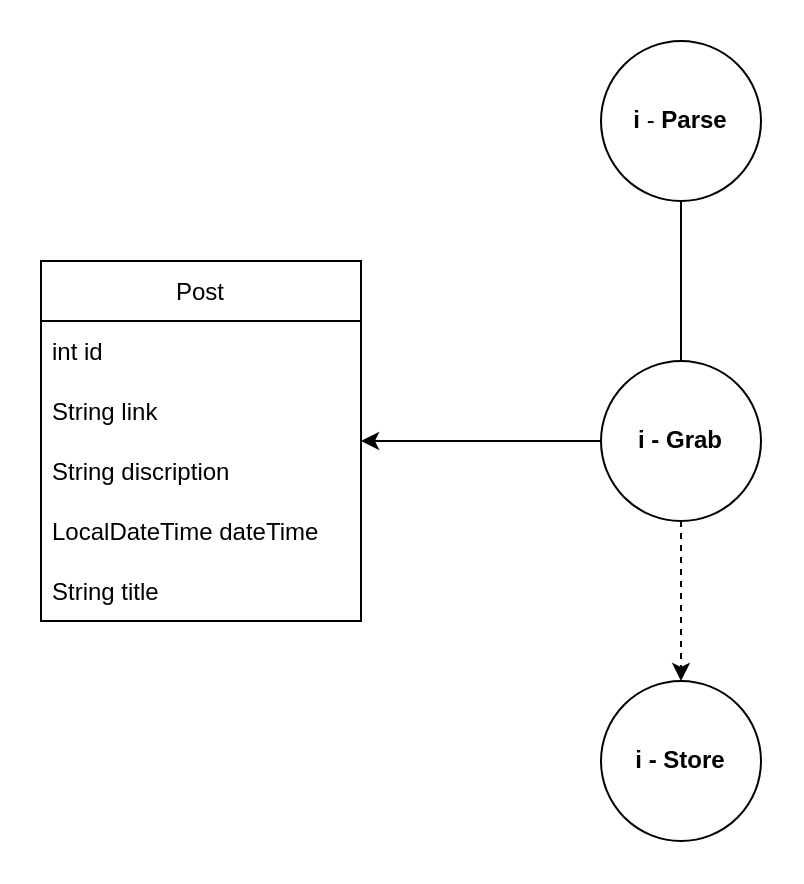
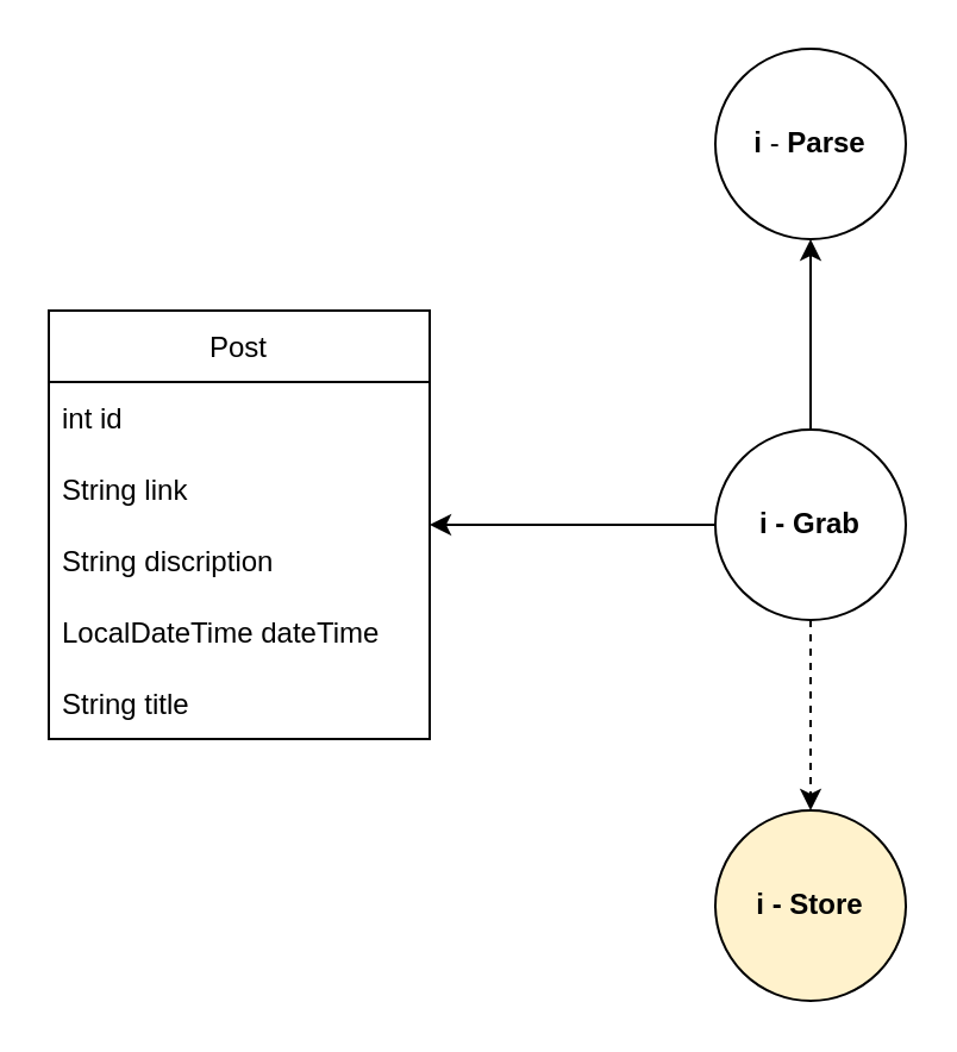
  <mxCell id="0" />
  <mxCell id="1" parent="0" />
- <mxCell id="2" value="" style="edgeStyle=orthogonalEdgeStyle;rounded=0;orthogonalLoop=1;jettySize=auto;html=1;endArrow=none;" edge="1" parent="1" source="5" target="6"><mxGeometry relative="1" as="geometry" /></mxCell>
+ <mxCell id="2" value="" style="edgeStyle=orthogonalEdgeStyle;rounded=0;orthogonalLoop=1;jettySize=auto;html=1;" edge="1" parent="1" source="5" target="6"><mxGeometry relative="1" as="geometry" /></mxCell>
  <mxCell id="3" value="" style="edgeStyle=orthogonalEdgeStyle;rounded=0;orthogonalLoop=1;jettySize=auto;html=1;dashed=1;" edge="1" parent="1" source="5" target="7"><mxGeometry relative="1" as="geometry" /></mxCell>
  <mxCell id="4" style="edgeStyle=orthogonalEdgeStyle;rounded=0;orthogonalLoop=1;jettySize=auto;html=1;" edge="1" parent="1" source="5" target="8"><mxGeometry relative="1" as="geometry" /></mxCell>
  <mxCell id="5" value="&lt;b&gt;i - Grab&lt;/b&gt;" style="ellipse;whiteSpace=wrap;html=1;aspect=fixed;" vertex="1" parent="1"><mxGeometry x="300" y="180" width="80" height="80" as="geometry" /></mxCell>
  <mxCell id="6" value="&lt;b&gt;i&lt;/b&gt; - &lt;b&gt;Parse&lt;/b&gt;" style="ellipse;whiteSpace=wrap;html=1;aspect=fixed;" vertex="1" parent="1"><mxGeometry x="300" y="20" width="80" height="80" as="geometry" /></mxCell>
- <mxCell id="7" value="&lt;b&gt;i - Store&lt;/b&gt;" style="ellipse;whiteSpace=wrap;html=1;aspect=fixed;" vertex="1" parent="1"><mxGeometry x="300" y="340" width="80" height="80" as="geometry" /></mxCell>
+ <mxCell id="7" value="&lt;b&gt;i - Store&lt;/b&gt;" style="ellipse;whiteSpace=wrap;html=1;aspect=fixed;fillColor=#fff2cc;" vertex="1" parent="1"><mxGeometry x="300" y="340" width="80" height="80" as="geometry" /></mxCell>
  <mxCell id="8" value="Post" style="swimlane;fontStyle=0;childLayout=stackLayout;horizontal=1;startSize=30;horizontalStack=0;resizeParent=1;resizeParentMax=0;resizeLast=0;collapsible=1;marginBottom=0;" vertex="1" parent="1"><mxGeometry x="20" y="130" width="160" height="180" as="geometry"><mxRectangle x="180" y="285" width="60" height="30" as="alternateBounds" /></mxGeometry></mxCell>
  <mxCell id="9" value="int id" style="text;strokeColor=none;fillColor=none;align=left;verticalAlign=middle;spacingLeft=4;spacingRight=4;overflow=hidden;points=[[0,0.5],[1,0.5]];portConstraint=eastwest;rotatable=0;" vertex="1" parent="8"><mxGeometry y="30" width="160" height="30" as="geometry" /></mxCell>
  <mxCell id="10" value="String link" style="text;strokeColor=none;fillColor=none;align=left;verticalAlign=middle;spacingLeft=4;spacingRight=4;overflow=hidden;points=[[0,0.5],[1,0.5]];portConstraint=eastwest;rotatable=0;" vertex="1" parent="8"><mxGeometry y="60" width="160" height="30" as="geometry" /></mxCell>
  <mxCell id="11" value="String discription" style="text;strokeColor=none;fillColor=none;align=left;verticalAlign=middle;spacingLeft=4;spacingRight=4;overflow=hidden;points=[[0,0.5],[1,0.5]];portConstraint=eastwest;rotatable=0;" vertex="1" parent="8"><mxGeometry y="90" width="160" height="30" as="geometry" /></mxCell>
  <mxCell id="12" value="LocalDateTime dateTime" style="text;strokeColor=none;fillColor=none;align=left;verticalAlign=middle;spacingLeft=4;spacingRight=4;overflow=hidden;points=[[0,0.5],[1,0.5]];portConstraint=eastwest;rotatable=0;" vertex="1" parent="8"><mxGeometry y="120" width="160" height="30" as="geometry" /></mxCell>
  <mxCell id="13" value="String title" style="text;strokeColor=none;fillColor=none;align=left;verticalAlign=middle;spacingLeft=4;spacingRight=4;overflow=hidden;points=[[0,0.5],[1,0.5]];portConstraint=eastwest;rotatable=0;" vertex="1" parent="8"><mxGeometry y="150" width="160" height="30" as="geometry" /></mxCell>
